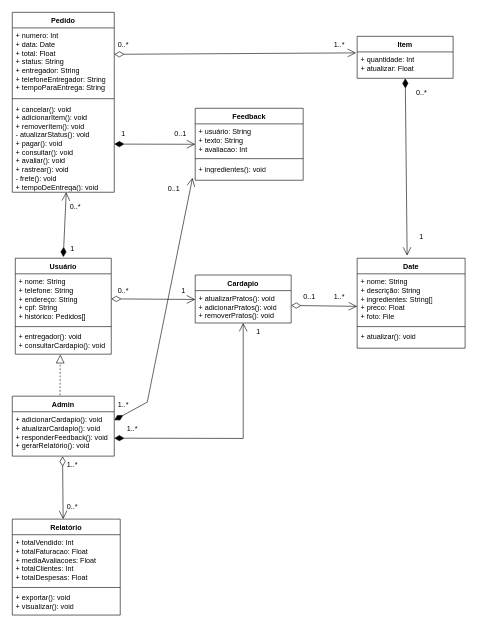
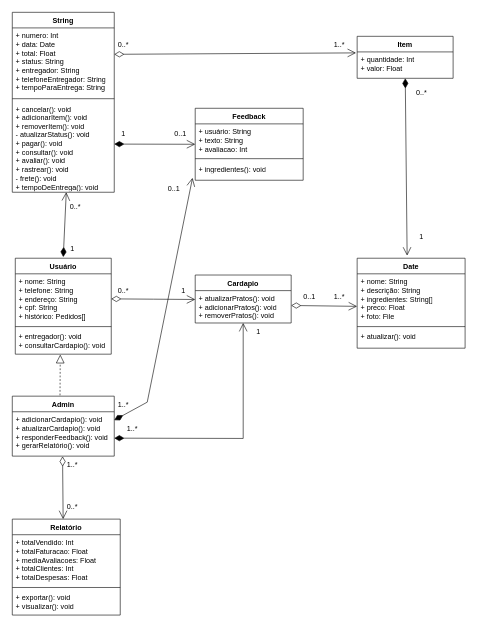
  <mxCell id="0" />
  <mxCell id="1" parent="0" />
  <mxCell id="2" value="Usuário" style="swimlane;fontStyle=1;align=center;verticalAlign=top;childLayout=stackLayout;horizontal=1;startSize=26;horizontalStack=0;resizeParent=1;resizeParentMax=0;resizeLast=0;collapsible=1;marginBottom=0;whiteSpace=wrap;html=1;fixedWidth=0;resizeHeight=1;resizeWidth=1;" vertex="1" parent="1"><mxGeometry x="25" y="430" width="160" height="160" as="geometry" /></mxCell>
  <mxCell id="3" value="+ nome: String&lt;br&gt;+ telefone: String&lt;br&gt;+ endereço: String&lt;br&gt;+ cpf: String&lt;br&gt;+ histórico: Pedidos[]" style="text;strokeColor=none;fillColor=none;align=left;verticalAlign=top;spacingLeft=4;spacingRight=4;overflow=hidden;rotatable=0;points=[[0,0.5],[1,0.5]];portConstraint=eastwest;whiteSpace=wrap;html=1;" vertex="1" parent="2"><mxGeometry y="26" width="160" height="84" as="geometry" /></mxCell>
  <mxCell id="4" value="" style="line;strokeWidth=1;fillColor=none;align=left;verticalAlign=middle;spacingTop=-1;spacingLeft=3;spacingRight=3;rotatable=0;labelPosition=right;points=[];portConstraint=eastwest;strokeColor=inherit;" vertex="1" parent="2"><mxGeometry y="110" width="160" height="8" as="geometry" /></mxCell>
  <mxCell id="5" value="+ entregador(): void&lt;br&gt;+ consultarCardapio(): void" style="text;strokeColor=none;fillColor=none;align=left;verticalAlign=top;spacingLeft=4;spacingRight=4;overflow=hidden;rotatable=0;points=[[0,0.5],[1,0.5]];portConstraint=eastwest;whiteSpace=wrap;html=1;" vertex="1" parent="2"><mxGeometry y="118" width="160" height="42" as="geometry" /></mxCell>
- <mxCell id="6" value="Pedido" style="swimlane;fontStyle=1;align=center;verticalAlign=top;childLayout=stackLayout;horizontal=1;startSize=26;horizontalStack=0;resizeParent=1;resizeParentMax=0;resizeLast=0;collapsible=1;marginBottom=0;whiteSpace=wrap;html=1;" vertex="1" parent="1"><mxGeometry x="20" y="20" width="170" height="300" as="geometry" /></mxCell>
+ <mxCell id="6" value="String" style="swimlane;fontStyle=1;align=center;verticalAlign=top;childLayout=stackLayout;horizontal=1;startSize=26;horizontalStack=0;resizeParent=1;resizeParentMax=0;resizeLast=0;collapsible=1;marginBottom=0;whiteSpace=wrap;html=1;" vertex="1" parent="1"><mxGeometry x="20" y="20" width="170" height="300" as="geometry" /></mxCell>
  <mxCell id="7" value="+ numero: Int&lt;br style=&quot;border-color: var(--border-color);&quot;&gt;+ data: Date&lt;br style=&quot;border-color: var(--border-color);&quot;&gt;+ total: Float&lt;br style=&quot;border-color: var(--border-color);&quot;&gt;+ status: String&lt;br&gt;+ entregador: String&lt;br&gt;+ telefoneEntregador: String&lt;br&gt;+ tempoParaEntrega: String" style="text;strokeColor=none;fillColor=none;align=left;verticalAlign=top;spacingLeft=4;spacingRight=4;overflow=hidden;rotatable=0;points=[[0,0.5],[1,0.5]];portConstraint=eastwest;whiteSpace=wrap;html=1;" vertex="1" parent="6"><mxGeometry y="26" width="170" height="114" as="geometry" /></mxCell>
  <mxCell id="8" value="" style="line;strokeWidth=1;fillColor=none;align=left;verticalAlign=middle;spacingTop=-1;spacingLeft=3;spacingRight=3;rotatable=0;labelPosition=right;points=[];portConstraint=eastwest;strokeColor=inherit;" vertex="1" parent="6"><mxGeometry y="140" width="170" height="8" as="geometry" /></mxCell>
  <mxCell id="9" value="+ cancelar(): void&lt;br&gt;+ adicionarItem(): void&lt;br&gt;+ removerItem(): void&lt;br&gt;- atualizarStatus(): void&lt;br&gt;+ pagar(): void&lt;br&gt;+ consultar(): void&lt;br&gt;+ avaliar(): void&lt;br&gt;+ rastrear(): void&lt;br&gt;- frete(): void&lt;br&gt;+ tempoDeEntrega(): void" style="text;strokeColor=none;fillColor=none;align=left;verticalAlign=top;spacingLeft=4;spacingRight=4;overflow=hidden;rotatable=0;points=[[0,0.5],[1,0.5]];portConstraint=eastwest;whiteSpace=wrap;html=1;" vertex="1" parent="6"><mxGeometry y="148" width="170" height="152" as="geometry" /></mxCell>
  <mxCell id="10" value="Item" style="swimlane;fontStyle=1;align=center;verticalAlign=top;childLayout=stackLayout;horizontal=1;startSize=26;horizontalStack=0;resizeParent=1;resizeParentMax=0;resizeLast=0;collapsible=1;marginBottom=0;whiteSpace=wrap;html=1;" vertex="1" parent="1"><mxGeometry x="595" y="60" width="160" height="70" as="geometry" /></mxCell>
- <mxCell id="11" value="+ quantidade: Int&lt;br style=&quot;border-color: var(--border-color);&quot;&gt;+ atualizar: Float" style="text;strokeColor=none;fillColor=none;align=left;verticalAlign=top;spacingLeft=4;spacingRight=4;overflow=hidden;rotatable=0;points=[[0,0.5],[1,0.5]];portConstraint=eastwest;whiteSpace=wrap;html=1;" vertex="1" parent="10"><mxGeometry y="26" width="160" height="44" as="geometry" /></mxCell>
+ <mxCell id="11" value="+ quantidade: Int&lt;br style=&quot;border-color: var(--border-color);&quot;&gt;+ valor: Float" style="text;strokeColor=none;fillColor=none;align=left;verticalAlign=top;spacingLeft=4;spacingRight=4;overflow=hidden;rotatable=0;points=[[0,0.5],[1,0.5]];portConstraint=eastwest;whiteSpace=wrap;html=1;" vertex="1" parent="10"><mxGeometry y="26" width="160" height="44" as="geometry" /></mxCell>
  <mxCell id="12" value="Cardapio" style="swimlane;fontStyle=1;align=center;verticalAlign=top;childLayout=stackLayout;horizontal=1;startSize=26;horizontalStack=0;resizeParent=1;resizeParentMax=0;resizeLast=0;collapsible=1;marginBottom=0;whiteSpace=wrap;html=1;fixedWidth=0;resizeHeight=1;resizeWidth=1;" vertex="1" parent="1"><mxGeometry x="325" y="458" width="160" height="80" as="geometry" /></mxCell>
  <mxCell id="13" value="+ atualizarPratos(): void&lt;br&gt;+ adicionarPratos(): void&lt;br&gt;+ removerPratos(): void" style="text;strokeColor=none;fillColor=none;align=left;verticalAlign=top;spacingLeft=4;spacingRight=4;overflow=hidden;rotatable=0;points=[[0,0.5],[1,0.5]];portConstraint=eastwest;whiteSpace=wrap;html=1;" vertex="1" parent="12"><mxGeometry y="26" width="160" height="54" as="geometry" /></mxCell>
  <mxCell id="14" value="Date" style="swimlane;fontStyle=1;align=center;verticalAlign=top;childLayout=stackLayout;horizontal=1;startSize=26;horizontalStack=0;resizeParent=1;resizeParentMax=0;resizeLast=0;collapsible=1;marginBottom=0;whiteSpace=wrap;html=1;fixedWidth=0;resizeHeight=1;resizeWidth=1;" vertex="1" parent="1"><mxGeometry x="595" y="430" width="180" height="150" as="geometry" /></mxCell>
  <mxCell id="15" value="+ nome: String&lt;br&gt;+ descrição: String&lt;br&gt;+ ingredientes: String[]&lt;br&gt;+ preco: Float&lt;br&gt;+ foto: File" style="text;strokeColor=none;fillColor=none;align=left;verticalAlign=top;spacingLeft=4;spacingRight=4;overflow=hidden;rotatable=0;points=[[0,0.5],[1,0.5]];portConstraint=eastwest;whiteSpace=wrap;html=1;" vertex="1" parent="14"><mxGeometry y="26" width="180" height="84" as="geometry" /></mxCell>
  <mxCell id="16" value="" style="line;strokeWidth=1;fillColor=none;align=left;verticalAlign=middle;spacingTop=-1;spacingLeft=3;spacingRight=3;rotatable=0;labelPosition=right;points=[];portConstraint=eastwest;strokeColor=inherit;" vertex="1" parent="14"><mxGeometry y="110" width="180" height="8" as="geometry" /></mxCell>
  <mxCell id="17" value="+ atualizar(): void" style="text;strokeColor=none;fillColor=none;align=left;verticalAlign=top;spacingLeft=4;spacingRight=4;overflow=hidden;rotatable=0;points=[[0,0.5],[1,0.5]];portConstraint=eastwest;whiteSpace=wrap;html=1;" vertex="1" parent="14"><mxGeometry y="118" width="180" height="32" as="geometry" /></mxCell>
  <mxCell id="18" value="Admin" style="swimlane;fontStyle=1;align=center;verticalAlign=top;childLayout=stackLayout;horizontal=1;startSize=26;horizontalStack=0;resizeParent=1;resizeParentMax=0;resizeLast=0;collapsible=1;marginBottom=0;whiteSpace=wrap;html=1;fixedWidth=0;resizeHeight=1;resizeWidth=1;" vertex="1" parent="1"><mxGeometry x="20" y="660" width="170" height="100" as="geometry" /></mxCell>
  <mxCell id="19" value="+ adicionarCardapio(): void&lt;br&gt;+ atualizarCardapio(): void&lt;br&gt;+ responderFeedback(): void&lt;br&gt;+ gerarRelatório(): void" style="text;strokeColor=none;fillColor=none;align=left;verticalAlign=top;spacingLeft=4;spacingRight=4;overflow=hidden;rotatable=0;points=[[0,0.5],[1,0.5]];portConstraint=eastwest;whiteSpace=wrap;html=1;" vertex="1" parent="18"><mxGeometry y="26" width="170" height="74" as="geometry" /></mxCell>
  <mxCell id="20" value="Feedback" style="swimlane;fontStyle=1;align=center;verticalAlign=top;childLayout=stackLayout;horizontal=1;startSize=26;horizontalStack=0;resizeParent=1;resizeParentMax=0;resizeLast=0;collapsible=1;marginBottom=0;whiteSpace=wrap;html=1;fixedWidth=0;resizeHeight=1;resizeWidth=1;" vertex="1" parent="1"><mxGeometry x="325" y="180" width="180" height="120" as="geometry" /></mxCell>
  <mxCell id="21" value="+ usuário: String&lt;br style=&quot;border-color: var(--border-color);&quot;&gt;+ texto: String&lt;br style=&quot;border-color: var(--border-color);&quot;&gt;+ avaliacao: Int" style="text;strokeColor=none;fillColor=none;align=left;verticalAlign=top;spacingLeft=4;spacingRight=4;overflow=hidden;rotatable=0;points=[[0,0.5],[1,0.5]];portConstraint=eastwest;whiteSpace=wrap;html=1;" vertex="1" parent="20"><mxGeometry y="26" width="180" height="54" as="geometry" /></mxCell>
  <mxCell id="22" value="" style="line;strokeWidth=1;fillColor=none;align=left;verticalAlign=middle;spacingTop=-1;spacingLeft=3;spacingRight=3;rotatable=0;labelPosition=right;points=[];portConstraint=eastwest;strokeColor=inherit;" vertex="1" parent="20"><mxGeometry y="80" width="180" height="8" as="geometry" /></mxCell>
  <mxCell id="23" value="+ ingredientes(): void" style="text;strokeColor=none;fillColor=none;align=left;verticalAlign=top;spacingLeft=4;spacingRight=4;overflow=hidden;rotatable=0;points=[[0,0.5],[1,0.5]];portConstraint=eastwest;whiteSpace=wrap;html=1;" vertex="1" parent="20"><mxGeometry y="88" width="180" height="32" as="geometry" /></mxCell>
  <mxCell id="24" value="Relatório" style="swimlane;fontStyle=1;align=center;verticalAlign=top;childLayout=stackLayout;horizontal=1;startSize=26;horizontalStack=0;resizeParent=1;resizeParentMax=0;resizeLast=0;collapsible=1;marginBottom=0;whiteSpace=wrap;html=1;fixedWidth=0;resizeHeight=1;resizeWidth=1;" vertex="1" parent="1"><mxGeometry x="20" y="865" width="180" height="160" as="geometry" /></mxCell>
  <mxCell id="25" value="+ totalVendido: Int&lt;br style=&quot;border-color: var(--border-color);&quot;&gt;+ totalFaturacao: Float&lt;br style=&quot;border-color: var(--border-color);&quot;&gt;+ mediaAvaliacoes: Float&lt;br&gt;+ totalClientes: Int&lt;br&gt;+ totalDespesas: Float" style="text;strokeColor=none;fillColor=none;align=left;verticalAlign=top;spacingLeft=4;spacingRight=4;overflow=hidden;rotatable=0;points=[[0,0.5],[1,0.5]];portConstraint=eastwest;whiteSpace=wrap;html=1;" vertex="1" parent="24"><mxGeometry y="26" width="180" height="84" as="geometry" /></mxCell>
  <mxCell id="26" value="" style="line;strokeWidth=1;fillColor=none;align=left;verticalAlign=middle;spacingTop=-1;spacingLeft=3;spacingRight=3;rotatable=0;labelPosition=right;points=[];portConstraint=eastwest;strokeColor=inherit;" vertex="1" parent="24"><mxGeometry y="110" width="180" height="8" as="geometry" /></mxCell>
  <mxCell id="27" value="+ exportar(): void&lt;br&gt;+ visualizar(): void" style="text;strokeColor=none;fillColor=none;align=left;verticalAlign=top;spacingLeft=4;spacingRight=4;overflow=hidden;rotatable=0;points=[[0,0.5],[1,0.5]];portConstraint=eastwest;whiteSpace=wrap;html=1;" vertex="1" parent="24"><mxGeometry y="118" width="180" height="42" as="geometry" /></mxCell>
  <mxCell id="28" value="" style="endArrow=block;dashed=1;endFill=0;endSize=12;html=1;rounded=0;entryX=0.515;entryY=1.016;entryDx=0;entryDy=0;entryPerimeter=0;exitX=0.468;exitY=-0.014;exitDx=0;exitDy=0;exitPerimeter=0;" edge="1" parent="1" source="18"><mxGeometry width="160" relative="1" as="geometry"><mxPoint x="97.6" y="660" as="sourcePoint" /><mxPoint x="100" y="590.672" as="targetPoint" /></mxGeometry></mxCell>
  <mxCell id="29" value="" style="endArrow=open;html=1;endSize=12;startArrow=diamondThin;startSize=14;startFill=0;align=left;verticalAlign=bottom;rounded=0;exitX=0.493;exitY=1.006;exitDx=0;exitDy=0;exitPerimeter=0;entryX=0.471;entryY=0;entryDx=0;entryDy=0;entryPerimeter=0;" edge="1" parent="1" source="19" target="24"><mxGeometry x="-1" y="3" relative="1" as="geometry"><mxPoint x="104.44" y="738.92" as="sourcePoint" /><mxPoint x="105" y="860" as="targetPoint" /></mxGeometry></mxCell>
  <mxCell id="30" value="1..*" style="text;html=1;align=center;verticalAlign=middle;resizable=0;points=[];autosize=1;strokeColor=none;fillColor=none;" vertex="1" parent="1"><mxGeometry x="100" y="760" width="40" height="30" as="geometry" /></mxCell>
  <mxCell id="31" value="0..*" style="text;html=1;align=center;verticalAlign=middle;resizable=0;points=[];autosize=1;strokeColor=none;fillColor=none;" vertex="1" parent="1"><mxGeometry x="100" y="830" width="40" height="30" as="geometry" /></mxCell>
  <mxCell id="32" value="" style="endArrow=open;html=1;endSize=12;startArrow=diamondThin;startSize=14;startFill=0;edgeStyle=orthogonalEdgeStyle;align=left;verticalAlign=bottom;rounded=0;entryX=0;entryY=0.274;entryDx=0;entryDy=0;entryPerimeter=0;" edge="1" parent="1" target="13"><mxGeometry x="-1" y="3" relative="1" as="geometry"><mxPoint x="185" y="497.8" as="sourcePoint" /><mxPoint x="345" y="497.8" as="targetPoint" /></mxGeometry></mxCell>
  <mxCell id="33" value="0..*" style="text;html=1;align=center;verticalAlign=middle;resizable=0;points=[];autosize=1;strokeColor=none;fillColor=none;" vertex="1" parent="1"><mxGeometry x="185" y="470" width="40" height="30" as="geometry" /></mxCell>
  <mxCell id="34" value="1" style="text;html=1;align=center;verticalAlign=middle;resizable=0;points=[];autosize=1;strokeColor=none;fillColor=none;" vertex="1" parent="1"><mxGeometry x="290" y="470" width="30" height="30" as="geometry" /></mxCell>
  <mxCell id="35" value="" style="endArrow=open;html=1;endSize=12;startArrow=diamondThin;startSize=14;startFill=1;edgeStyle=orthogonalEdgeStyle;align=left;verticalAlign=bottom;rounded=0;entryX=0.5;entryY=1;entryDx=0;entryDy=0;" edge="1" parent="1" target="12"><mxGeometry x="-1" y="3" relative="1" as="geometry"><mxPoint x="190" y="730" as="sourcePoint" /><mxPoint x="350" y="730" as="targetPoint" /></mxGeometry></mxCell>
  <mxCell id="36" value="1..*" style="text;html=1;align=center;verticalAlign=middle;resizable=0;points=[];autosize=1;strokeColor=none;fillColor=none;" vertex="1" parent="1"><mxGeometry x="200" y="700" width="40" height="30" as="geometry" /></mxCell>
  <mxCell id="37" value="1" style="text;html=1;align=center;verticalAlign=middle;resizable=0;points=[];autosize=1;strokeColor=none;fillColor=none;" vertex="1" parent="1"><mxGeometry x="415" y="538" width="30" height="30" as="geometry" /></mxCell>
  <mxCell id="38" value="" style="endArrow=open;html=1;endSize=12;startArrow=diamondThin;startSize=14;startFill=1;align=left;verticalAlign=bottom;rounded=0;entryX=0.441;entryY=1.013;entryDx=0;entryDy=0;entryPerimeter=0;" edge="1" parent="1"><mxGeometry x="-1" y="3" relative="1" as="geometry"><mxPoint x="105" y="428" as="sourcePoint" /><mxPoint x="109.97" y="319.996" as="targetPoint" /></mxGeometry></mxCell>
  <mxCell id="39" value="0..*" style="text;html=1;align=center;verticalAlign=middle;resizable=0;points=[];autosize=1;strokeColor=none;fillColor=none;" vertex="1" parent="1"><mxGeometry x="105" y="330" width="40" height="30" as="geometry" /></mxCell>
  <mxCell id="40" value="1" style="text;html=1;align=center;verticalAlign=middle;resizable=0;points=[];autosize=1;strokeColor=none;fillColor=none;" vertex="1" parent="1"><mxGeometry x="105" y="400" width="30" height="30" as="geometry" /></mxCell>
  <mxCell id="41" value="" style="endArrow=open;html=1;endSize=12;startArrow=diamondThin;startSize=14;startFill=0;align=left;verticalAlign=bottom;rounded=0;entryX=-0.012;entryY=0.037;entryDx=0;entryDy=0;entryPerimeter=0;" edge="1" parent="1" target="11"><mxGeometry x="-1" y="3" relative="1" as="geometry"><mxPoint x="190" y="90" as="sourcePoint" /><mxPoint x="350" y="90" as="targetPoint" /></mxGeometry></mxCell>
  <mxCell id="42" value="0..*" style="text;html=1;align=center;verticalAlign=middle;resizable=0;points=[];autosize=1;strokeColor=none;fillColor=none;" vertex="1" parent="1"><mxGeometry x="185" y="60" width="40" height="30" as="geometry" /></mxCell>
  <mxCell id="43" value="1..*" style="text;html=1;align=center;verticalAlign=middle;resizable=0;points=[];autosize=1;strokeColor=none;fillColor=none;" vertex="1" parent="1"><mxGeometry x="545" y="60" width="40" height="30" as="geometry" /></mxCell>
  <mxCell id="44" value="" style="endArrow=open;html=1;endSize=12;startArrow=diamondThin;startSize=14;startFill=1;align=left;verticalAlign=bottom;rounded=0;" edge="1" parent="1"><mxGeometry x="-1" y="3" relative="1" as="geometry"><mxPoint x="190" y="239.71" as="sourcePoint" /><mxPoint x="325" y="240" as="targetPoint" /></mxGeometry></mxCell>
  <mxCell id="45" value="1" style="text;html=1;align=center;verticalAlign=middle;resizable=0;points=[];autosize=1;strokeColor=none;fillColor=none;" vertex="1" parent="1"><mxGeometry x="190" y="208" width="30" height="30" as="geometry" /></mxCell>
  <mxCell id="46" value="0..1" style="text;html=1;align=center;verticalAlign=middle;resizable=0;points=[];autosize=1;strokeColor=none;fillColor=none;" vertex="1" parent="1"><mxGeometry x="280" y="208" width="40" height="30" as="geometry" /></mxCell>
  <mxCell id="47" value="" style="endArrow=open;html=1;endSize=12;startArrow=diamondThin;startSize=14;startFill=1;align=left;verticalAlign=bottom;rounded=0;entryX=-0.025;entryY=0.875;entryDx=0;entryDy=0;entryPerimeter=0;" edge="1" parent="1" target="23"><mxGeometry x="-1" y="3" relative="1" as="geometry"><mxPoint x="190" y="700" as="sourcePoint" /><mxPoint x="350" y="700" as="targetPoint" /><Array as="points"><mxPoint x="245" y="670" /></Array></mxGeometry></mxCell>
  <mxCell id="48" value="1..*" style="text;html=1;align=center;verticalAlign=middle;resizable=0;points=[];autosize=1;strokeColor=none;fillColor=none;" vertex="1" parent="1"><mxGeometry x="185" y="660" width="40" height="30" as="geometry" /></mxCell>
  <mxCell id="49" value="0..1" style="text;html=1;align=center;verticalAlign=middle;resizable=0;points=[];autosize=1;strokeColor=none;fillColor=none;" vertex="1" parent="1"><mxGeometry x="269" y="300" width="40" height="30" as="geometry" /></mxCell>
  <mxCell id="50" value="" style="endArrow=open;html=1;endSize=12;startArrow=diamondThin;startSize=14;startFill=0;align=left;verticalAlign=bottom;rounded=0;entryX=-0.001;entryY=0.646;entryDx=0;entryDy=0;entryPerimeter=0;" edge="1" parent="1" target="15"><mxGeometry x="-1" y="3" relative="1" as="geometry"><mxPoint x="485" y="508.79" as="sourcePoint" /><mxPoint x="625" y="509.99" as="targetPoint" /></mxGeometry></mxCell>
  <mxCell id="51" value="0..1" style="text;html=1;align=center;verticalAlign=middle;resizable=0;points=[];autosize=1;strokeColor=none;fillColor=none;" vertex="1" parent="1"><mxGeometry x="495" y="480" width="40" height="30" as="geometry" /></mxCell>
  <mxCell id="52" value="1..*" style="text;html=1;align=center;verticalAlign=middle;resizable=0;points=[];autosize=1;strokeColor=none;fillColor=none;" vertex="1" parent="1"><mxGeometry x="545" y="480" width="40" height="30" as="geometry" /></mxCell>
  <mxCell id="53" value="" style="endArrow=open;html=1;endSize=12;startArrow=diamondThin;startSize=14;startFill=1;align=left;verticalAlign=bottom;rounded=0;entryX=0.463;entryY=-0.029;entryDx=0;entryDy=0;entryPerimeter=0;" edge="1" parent="1" source="11" target="14"><mxGeometry x="-1" y="3" relative="1" as="geometry"><mxPoint x="585" y="169.71" as="sourcePoint" /><mxPoint x="720" y="170" as="targetPoint" /></mxGeometry></mxCell>
  <mxCell id="54" value="1" style="text;html=1;align=center;verticalAlign=middle;resizable=0;points=[];autosize=1;strokeColor=none;fillColor=none;" vertex="1" parent="1"><mxGeometry x="687" y="380" width="30" height="30" as="geometry" /></mxCell>
  <mxCell id="55" value="0..*" style="text;html=1;align=center;verticalAlign=middle;resizable=0;points=[];autosize=1;strokeColor=none;fillColor=none;" vertex="1" parent="1"><mxGeometry x="682" y="140" width="40" height="30" as="geometry" /></mxCell>
